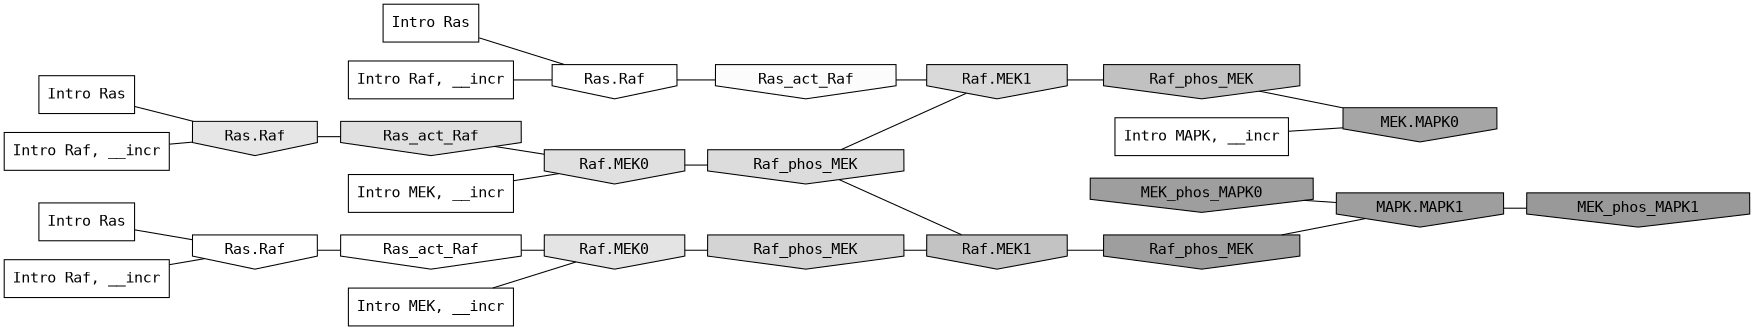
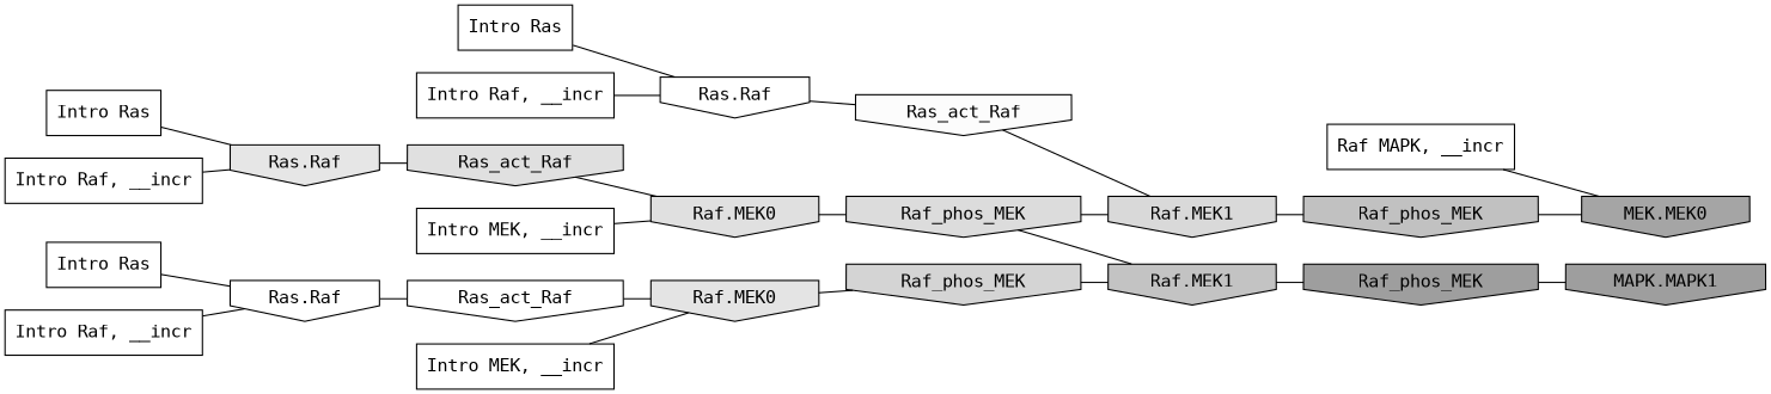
  digraph {
    fontname="DejaVu Sans Mono"
    rankdir=LR
    ranksep=0.30
    node [fillcolor="0.000 0.000 1.000" fontname="DejaVu Sans Mono" shape=invhouse style=filled]
    edge [color="0.000 0.000 0.000" dir=none fontname="DejaVu Sans Mono"]
    n1 [label="Intro Ras" shape=rectangle]
    n2 [label="Ras.Raf"]
    n3 [fillcolor="0.000 0.000 0.986" label=Ras_act_Raf]
    n4 [label="Intro Ras" shape=rectangle]
    n5 [fillcolor="0.000 0.000 0.899" label="Ras.Raf"]
    n6 [fillcolor="0.000 0.000 0.876" label=Ras_act_Raf]
    n7 [label="Intro Ras" shape=rectangle]
    n8 [label="Ras.Raf"]
    n9 [label=Ras_act_Raf]
    n10 [label="Intro Raf, __incr" shape=rectangle]
    n11 [label="Intro Raf, __incr" shape=rectangle]
    n12 [label="Intro Raf, __incr" shape=rectangle]
    n13 [label="Intro MEK, __incr" shape=rectangle]
    n14 [fillcolor="0.000 0.000 0.876" label="Raf.MEK0"]
    n15 [fillcolor="0.000 0.000 0.861" label=Raf_phos_MEK]
    n16 [label="Intro MEK, __incr" shape=rectangle]
    n17 [fillcolor="0.000 0.000 0.892" label="Raf.MEK0"]
    n18 [fillcolor="0.000 0.000 0.830" label=Raf_phos_MEK]
-   n19 [label="Intro MAPK, __incr" shape=rectangle]
-   n20 [fillcolor="0.000 0.000 0.648" label="MEK.MAPK0"]
+   n19 [label="Raf MAPK, __incr" shape=rectangle]
+   n20 [fillcolor="0.000 0.000 0.648" label="MEK.MEK0"]
    n21 [fillcolor="0.000 0.000 0.850" label="Raf.MEK1"]
    n22 [fillcolor="0.000 0.000 0.757" label=Raf_phos_MEK]
    n23 [fillcolor="0.000 0.000 0.762" label="Raf.MEK1"]
    n24 [fillcolor="0.000 0.000 0.621" label=Raf_phos_MEK]
    n25 [fillcolor="0.000 0.000 0.621" label="MAPK.MAPK1"]
-   n26 [fillcolor="0.000 0.000 0.621" label=MEK_phos_MAPK0]
-   n27 [fillcolor="0.000 0.000 0.600" label=MEK_phos_MAPK1]
    n1 -> n2
    n2 -> n3
    n3 -> n21
    n4 -> n5
    n5 -> n6
    n6 -> n14
    n7 -> n8
    n8 -> n9
    n9 -> n17
    n10 -> n5
    n11 -> n2
    n12 -> n8
    n13 -> n14
    n14 -> n15
    n15 -> n21
    n15 -> n23
    n16 -> n17
    n17 -> n18
    n18 -> n23
    n19 -> n20
    n21 -> n22
    n22 -> n20
    n23 -> n24
    n24 -> n25
-   n25 -> n27
-   n26 -> n25
  }
